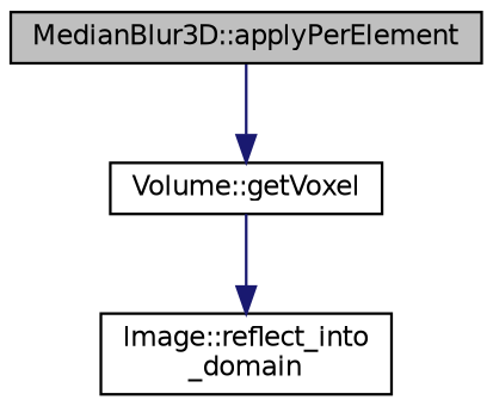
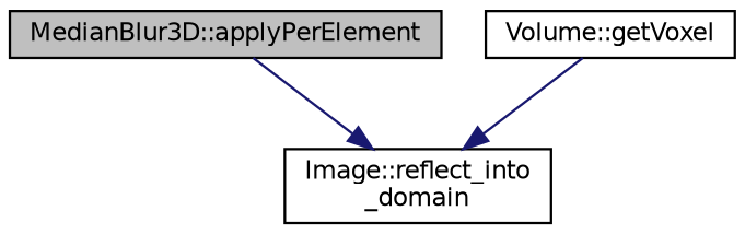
  digraph {
    rankdir=TB
    node [color=black fillcolor=white fontname=Helvetica fontsize=10 shape=record style=filled]
    edge [color=midnightblue fontname=Helvetica fontsize=10 labelfontname=Helvetica labelfontsize=10 style=solid]
    n1 [fillcolor=grey75 fontcolor=black height=0.2 label="MedianBlur3D::applyPerElement" width=0.4]
    n2 [height=0.2 label="Volume::getVoxel" width=0.4]
    n3 [height=0.2 label="Image::reflect_into\l_domain" width=0.4]
-   n1 -> n2
+   n1 -> n3
    n2 -> n3
  }
